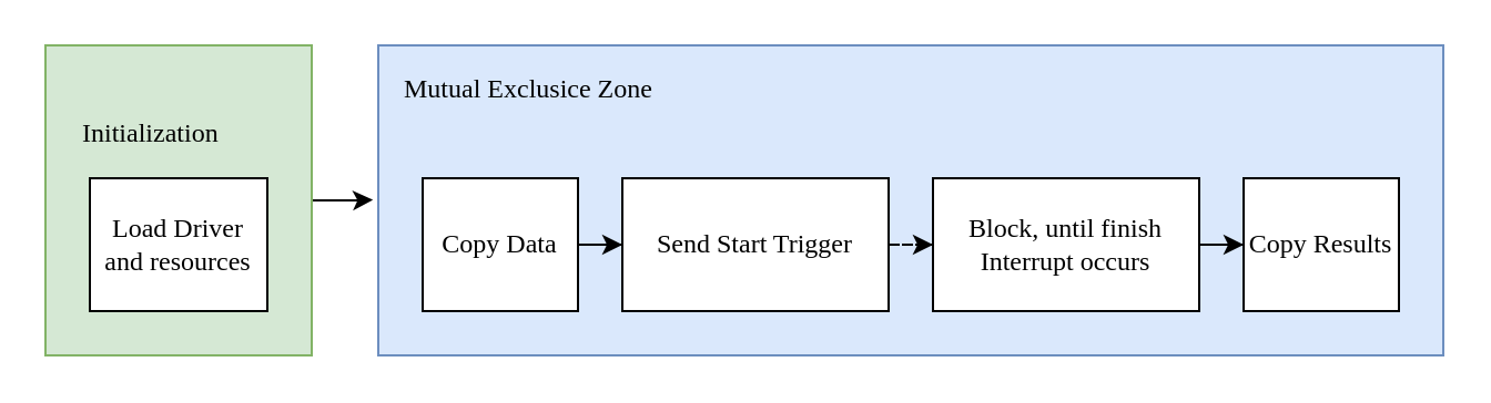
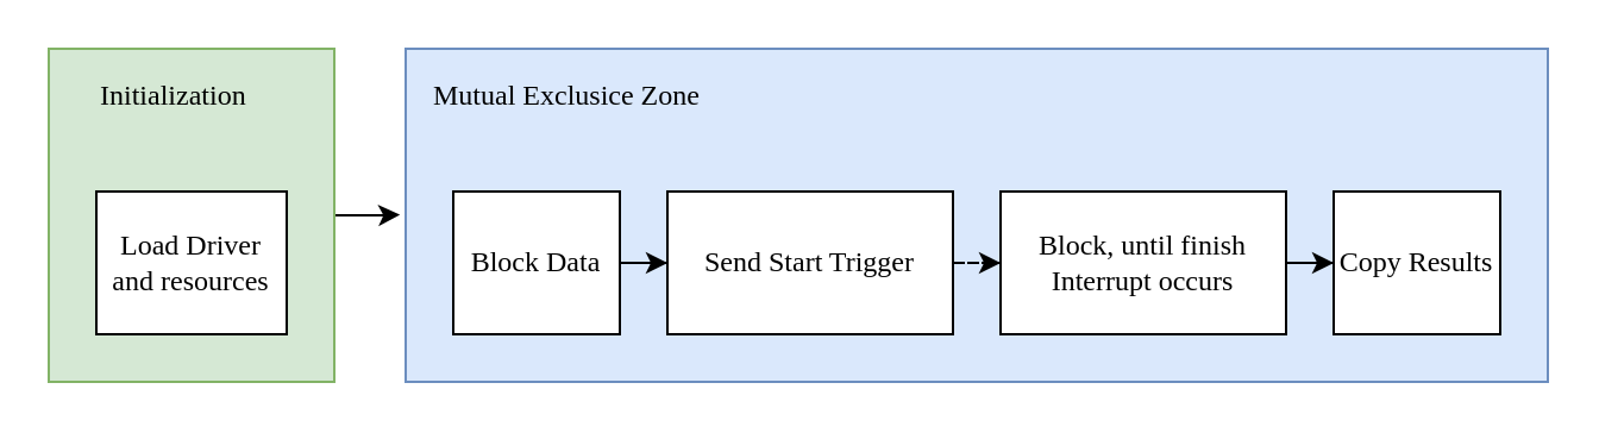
  <mxCell id="0" />
  <mxCell id="1" parent="0" />
  <mxCell id="2" style="edgeStyle=orthogonalEdgeStyle;rounded=0;orthogonalLoop=1;jettySize=auto;html=1;entryX=-0.005;entryY=0.498;entryDx=0;entryDy=0;entryPerimeter=0;" edge="1" parent="1" source="3" target="4"><mxGeometry relative="1" as="geometry" /></mxCell>
  <mxCell id="3" value="T" style="rounded=0;whiteSpace=wrap;html=1;fillColor=#d5e8d4;strokeColor=#82b366;fontFamily=Times;FType=g;" vertex="1" parent="1"><mxGeometry x="20" y="20" width="120" height="140" as="geometry" /></mxCell>
  <mxCell id="4" value="" style="rounded=0;whiteSpace=wrap;html=1;fillColor=#dae8fc;strokeColor=#6c8ebf;fontFamily=Times;FType=g;" vertex="1" parent="1"><mxGeometry x="170" y="20" width="480" height="140" as="geometry" /></mxCell>
  <mxCell id="5" value="Load Driver and resources" style="rounded=0;whiteSpace=wrap;html=1;fontFamily=Times;FType=g;" vertex="1" parent="1"><mxGeometry x="40" y="80" width="80" height="60" as="geometry" /></mxCell>
  <mxCell id="6" style="edgeStyle=orthogonalEdgeStyle;rounded=0;orthogonalLoop=1;jettySize=auto;html=1;entryX=0;entryY=0.5;entryDx=0;entryDy=0;" edge="1" parent="1" source="7" target="9"><mxGeometry relative="1" as="geometry" /></mxCell>
- <mxCell id="7" value="Copy Data" style="rounded=0;whiteSpace=wrap;html=1;fontFamily=Times;FType=g;" vertex="1" parent="1"><mxGeometry x="190" y="80" width="70" height="60" as="geometry" /></mxCell>
+ <mxCell id="7" value="Block Data" style="rounded=0;whiteSpace=wrap;html=1;fontFamily=Times;FType=g;" vertex="1" parent="1"><mxGeometry x="190" y="80" width="70" height="60" as="geometry" /></mxCell>
  <mxCell id="8" style="edgeStyle=orthogonalEdgeStyle;rounded=0;orthogonalLoop=1;jettySize=auto;html=1;entryX=0;entryY=0.5;entryDx=0;entryDy=0;dashed=1;" edge="1" parent="1" source="9" target="11"><mxGeometry relative="1" as="geometry" /></mxCell>
  <mxCell id="9" value="Send Start Trigger" style="rounded=0;whiteSpace=wrap;html=1;fontFamily=Times;FType=g;" vertex="1" parent="1"><mxGeometry x="280" y="80" width="120" height="60" as="geometry" /></mxCell>
  <mxCell id="10" style="edgeStyle=orthogonalEdgeStyle;rounded=0;orthogonalLoop=1;jettySize=auto;html=1;entryX=0;entryY=0.5;entryDx=0;entryDy=0;" edge="1" parent="1" source="11" target="13"><mxGeometry relative="1" as="geometry" /></mxCell>
  <mxCell id="11" value="Block, until finish Interrupt occurs" style="rounded=0;whiteSpace=wrap;html=1;fontFamily=Times;FType=g;" vertex="1" parent="1"><mxGeometry x="420" y="80" width="120" height="60" as="geometry" /></mxCell>
  <mxCell id="12" value="Mutual Exclusice Zone" style="text;html=1;align=left;verticalAlign=middle;whiteSpace=wrap;rounded=0;fontFamily=Times;FType=g;" vertex="1" parent="1"><mxGeometry x="180" y="30" width="170" height="20" as="geometry" /></mxCell>
  <mxCell id="13" value="Copy Results" style="rounded=0;whiteSpace=wrap;html=1;fontFamily=Times;FType=g;" vertex="1" parent="1"><mxGeometry x="560" y="80" width="70" height="60" as="geometry" /></mxCell>
- <mxCell id="14" value="Initialization" style="text;html=1;align=left;verticalAlign=middle;whiteSpace=wrap;rounded=0;fontFamily=Times;FType=g;" vertex="1" parent="1"><mxGeometry x="35" y="50" width="90" height="20" as="geometry" /></mxCell>
+ <mxCell id="14" value="Initialization" style="text;html=1;align=left;verticalAlign=middle;whiteSpace=wrap;rounded=0;fontFamily=Times;FType=g;" vertex="1" parent="1"><mxGeometry x="40" y="30" width="90" height="20" as="geometry" /></mxCell>
